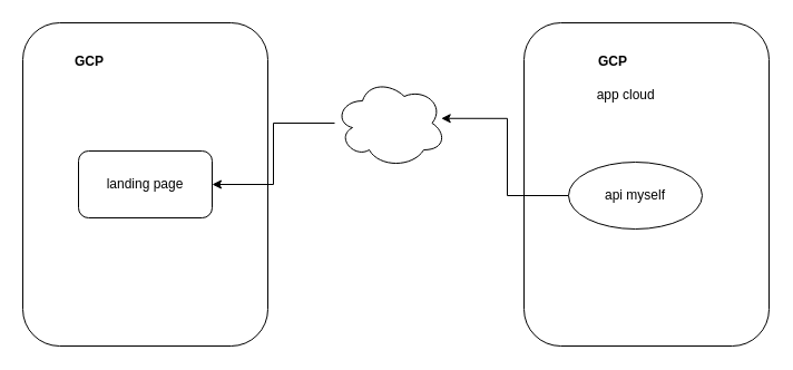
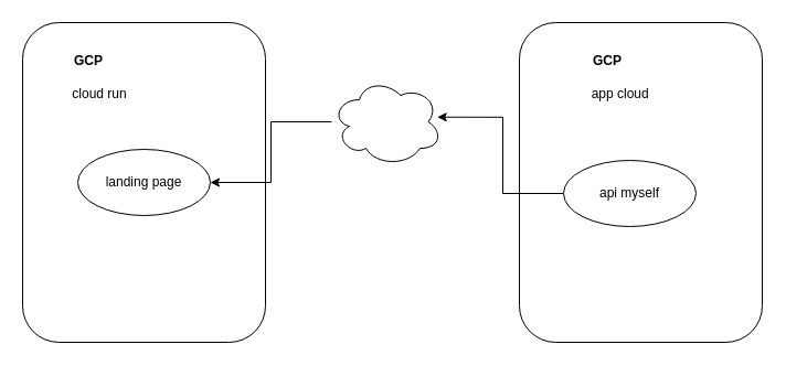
  <mxCell id="0" />
  <mxCell id="1" parent="0" />
  <mxCell id="2" value="" style="rounded=1;whiteSpace=wrap;html=1;" vertex="1" parent="1"><mxGeometry x="20" y="20" width="220" height="290" as="geometry" /></mxCell>
  <mxCell id="3" value="&lt;b&gt;GCP&lt;/b&gt;" style="text;html=1;strokeColor=none;fillColor=none;align=center;verticalAlign=middle;whiteSpace=wrap;rounded=0;" vertex="1" parent="1"><mxGeometry x="50" y="40" width="60" height="30" as="geometry" /></mxCell>
+ <mxCell id="4" value="cloud run" style="text;html=1;strokeColor=none;fillColor=none;align=center;verticalAlign=middle;whiteSpace=wrap;rounded=0;" vertex="1" parent="1"><mxGeometry x="60" y="70" width="60" height="30" as="geometry" /></mxCell>
  <mxCell id="5" value="" style="rounded=1;whiteSpace=wrap;html=1;" vertex="1" parent="1"><mxGeometry x="470" y="20" width="220" height="290" as="geometry" /></mxCell>
  <mxCell id="6" value="&lt;b&gt;GCP&lt;/b&gt;" style="text;html=1;strokeColor=none;fillColor=none;align=center;verticalAlign=middle;whiteSpace=wrap;rounded=0;" vertex="1" parent="1"><mxGeometry x="520" y="40" width="60" height="30" as="geometry" /></mxCell>
  <mxCell id="7" value="&amp;nbsp;app cloud" style="text;html=1;strokeColor=none;fillColor=none;align=center;verticalAlign=middle;whiteSpace=wrap;rounded=0;" vertex="1" parent="1"><mxGeometry x="530" y="70" width="60" height="30" as="geometry" /></mxCell>
  <mxCell id="8" style="edgeStyle=orthogonalEdgeStyle;rounded=0;orthogonalLoop=1;jettySize=auto;html=1;" edge="1" parent="1" source="9" target="12"><mxGeometry relative="1" as="geometry" /></mxCell>
  <mxCell id="9" value="" style="ellipse;shape=cloud;whiteSpace=wrap;html=1;" vertex="1" parent="1"><mxGeometry x="300" y="70" width="100" height="80" as="geometry" /></mxCell>
  <mxCell id="10" style="edgeStyle=orthogonalEdgeStyle;rounded=0;orthogonalLoop=1;jettySize=auto;html=1;entryX=0.957;entryY=0.447;entryDx=0;entryDy=0;entryPerimeter=0;" edge="1" parent="1" source="11" target="9"><mxGeometry relative="1" as="geometry" /></mxCell>
  <mxCell id="11" value="api myself" style="ellipse;whiteSpace=wrap;html=1;" vertex="1" parent="1"><mxGeometry x="510" y="145" width="120" height="60" as="geometry" /></mxCell>
- <mxCell id="12" value="landing page" style="rounded=1;whiteSpace=wrap;html=1;" vertex="1" parent="1"><mxGeometry x="70" y="135" width="120" height="60" as="geometry" /></mxCell>
+ <mxCell id="12" value="landing page" style="ellipse;whiteSpace=wrap;html=1;" vertex="1" parent="1"><mxGeometry x="70" y="135" width="120" height="60" as="geometry" /></mxCell>
